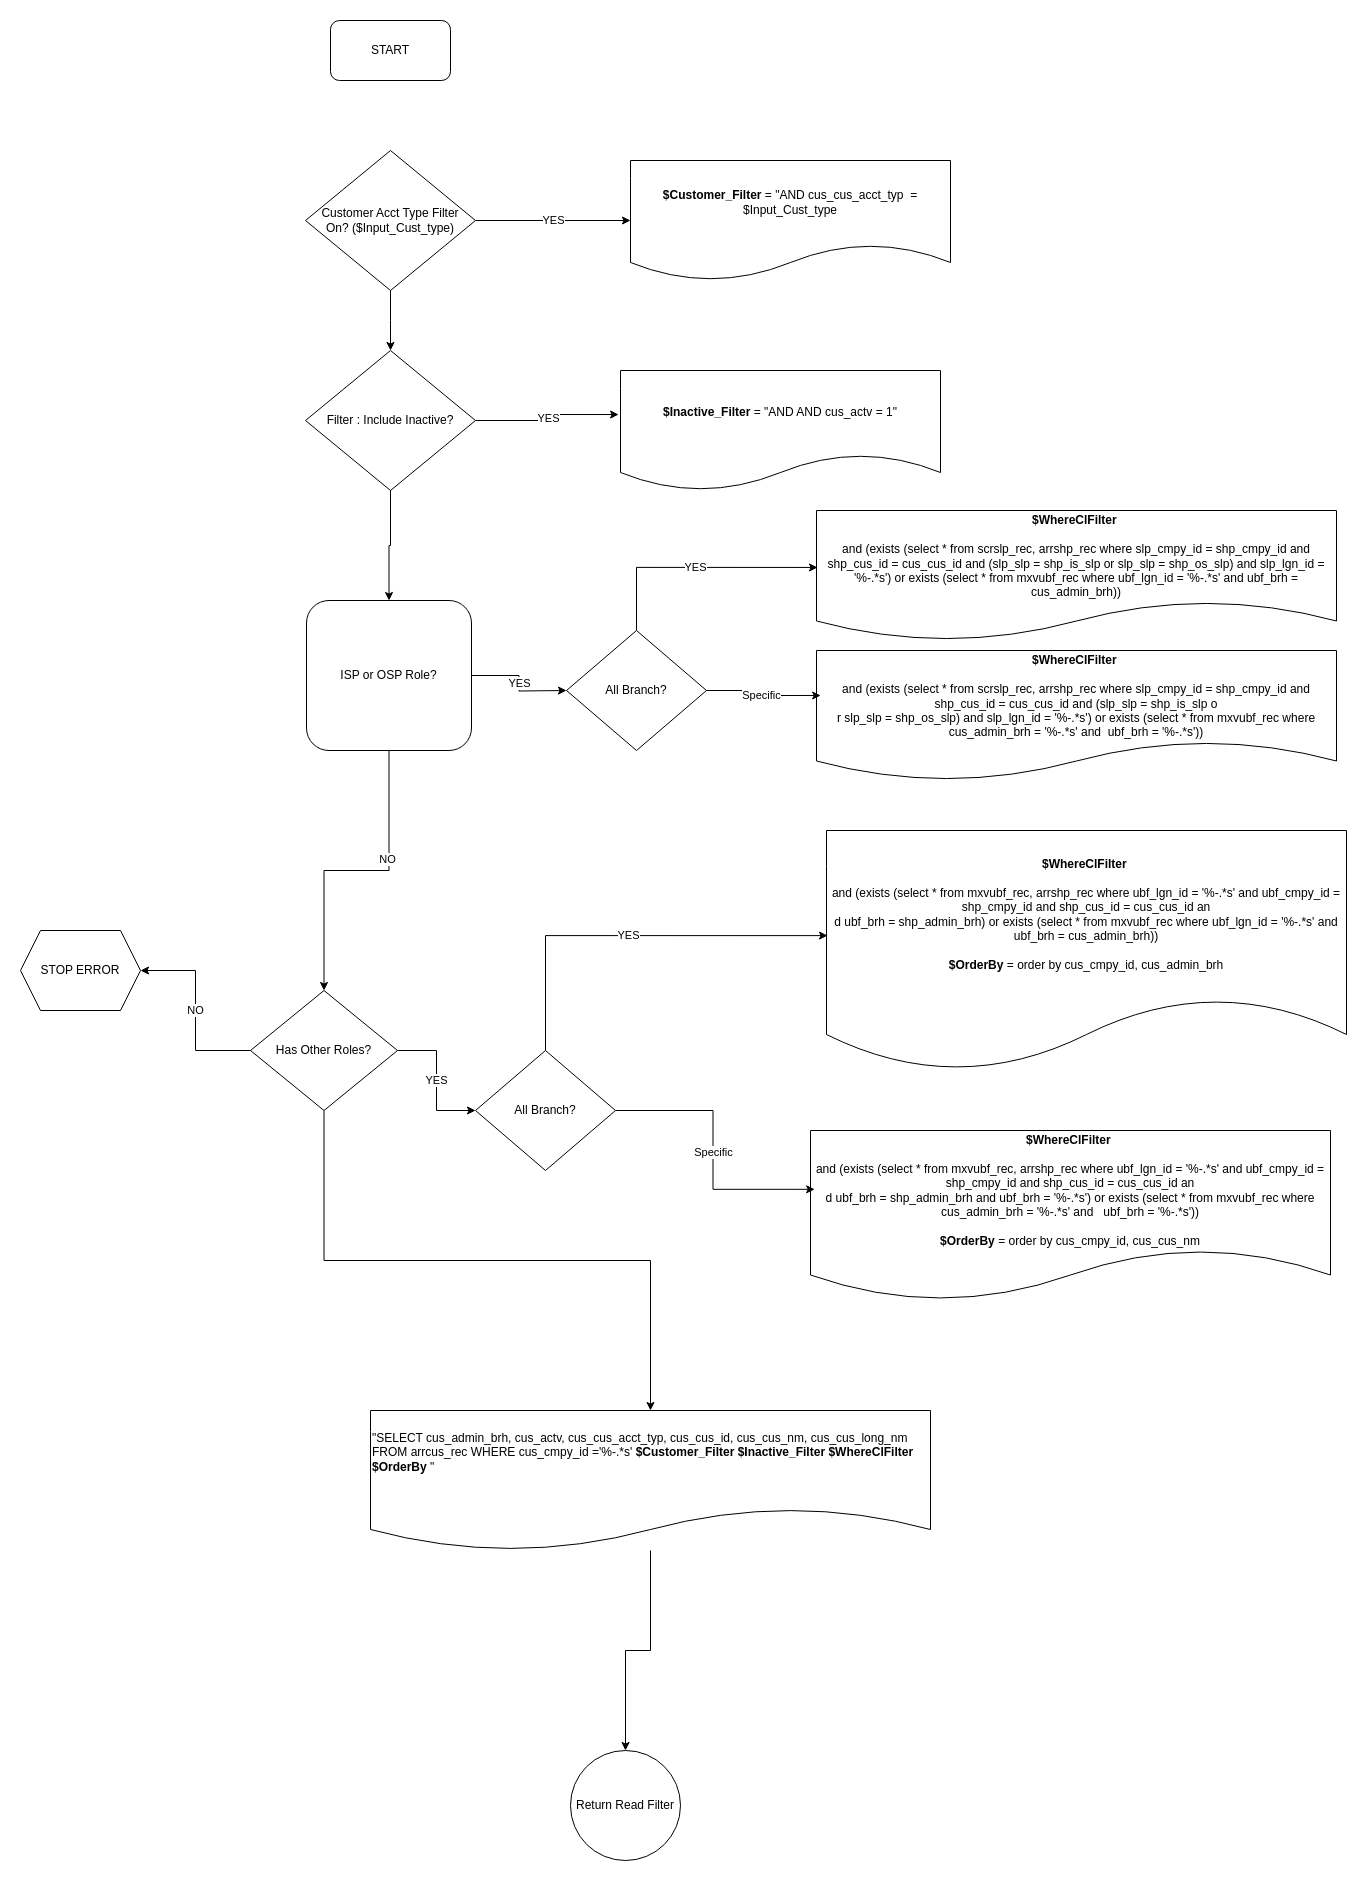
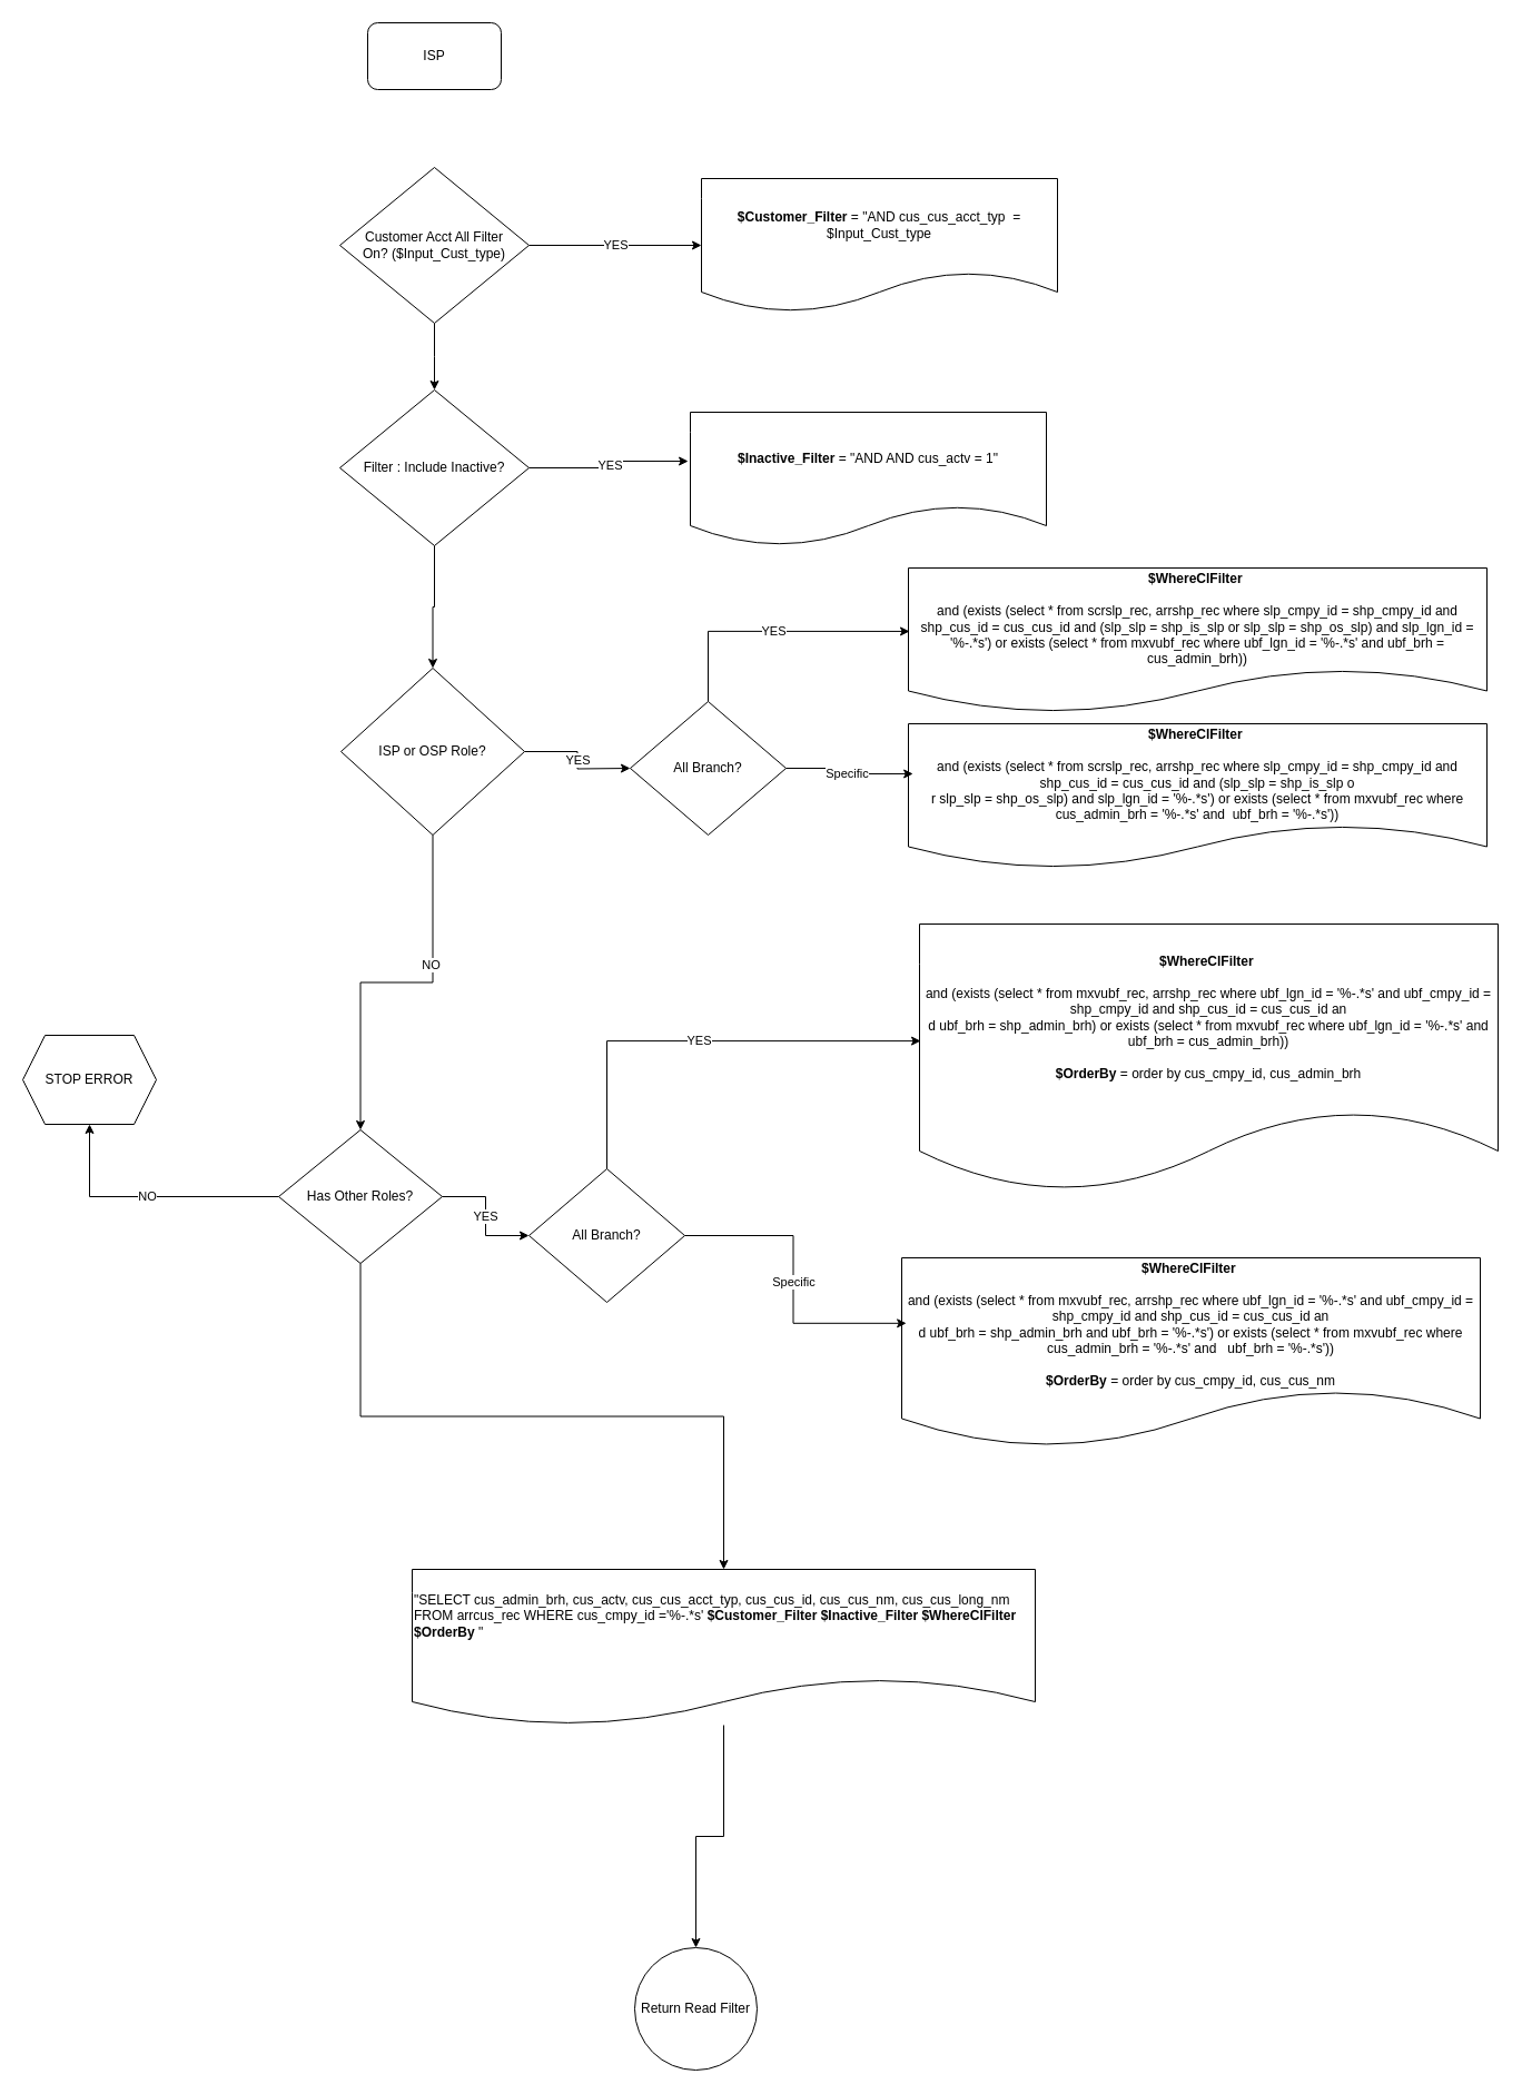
  <mxCell id="0" />
  <mxCell id="1" parent="0" />
- <mxCell id="2" value="START" style="rounded=1;whiteSpace=wrap;html=1;" vertex="1" parent="1"><mxGeometry x="330" y="20" width="120" height="60" as="geometry" /></mxCell>
+ <mxCell id="2" value="ISP" style="rounded=1;whiteSpace=wrap;html=1;" vertex="1" parent="1"><mxGeometry x="330" y="20" width="120" height="60" as="geometry" /></mxCell>
  <mxCell id="3" value="YES" style="edgeStyle=orthogonalEdgeStyle;rounded=0;orthogonalLoop=1;jettySize=auto;html=1;" edge="1" parent="1" source="5" target="6"><mxGeometry relative="1" as="geometry" /></mxCell>
  <mxCell id="4" style="edgeStyle=orthogonalEdgeStyle;rounded=0;orthogonalLoop=1;jettySize=auto;html=1;exitX=0.5;exitY=1;exitDx=0;exitDy=0;" edge="1" parent="1" source="5"><mxGeometry relative="1" as="geometry"><mxPoint x="390" y="350" as="targetPoint" /></mxGeometry></mxCell>
- <mxCell id="5" value="Customer Acct Type Filter&lt;br&gt;On? ($Input_Cust_type)" style="rhombus;whiteSpace=wrap;html=1;" vertex="1" parent="1"><mxGeometry x="305" y="150" width="170" height="140" as="geometry" /></mxCell>
+ <mxCell id="5" value="Customer Acct All Filter&lt;br&gt;On? ($Input_Cust_type)" style="rhombus;whiteSpace=wrap;html=1;" vertex="1" parent="1"><mxGeometry x="305" y="150" width="170" height="140" as="geometry" /></mxCell>
  <mxCell id="6" value="&lt;b&gt;$Customer_Filter&lt;/b&gt; = &quot;AND cus_cus_acct_typ&amp;nbsp; = $Input_Cust_type" style="shape=document;whiteSpace=wrap;html=1;boundedLbl=1;" vertex="1" parent="1"><mxGeometry x="630" y="160" width="320" height="120" as="geometry" /></mxCell>
  <mxCell id="7" value="Filter : Include Inactive?" style="rhombus;whiteSpace=wrap;html=1;" vertex="1" parent="1"><mxGeometry x="305" y="350" width="170" height="140" as="geometry" /></mxCell>
  <mxCell id="8" value="&lt;b&gt;$Inactive_Filter&lt;/b&gt; = &quot;AND AND cus_actv = 1&quot;" style="shape=document;whiteSpace=wrap;html=1;boundedLbl=1;" vertex="1" parent="1"><mxGeometry x="620" y="370" width="320" height="120" as="geometry" /></mxCell>
  <mxCell id="9" value="YES" style="edgeStyle=orthogonalEdgeStyle;rounded=0;orthogonalLoop=1;jettySize=auto;html=1;entryX=-0.006;entryY=0.367;entryDx=0;entryDy=0;entryPerimeter=0;" edge="1" parent="1" source="7" target="8"><mxGeometry relative="1" as="geometry" /></mxCell>
  <mxCell id="10" value="&lt;div&gt;&lt;b style=&quot;color: light-dark(rgb(0, 0, 0), rgb(255, 255, 255)); background-color: transparent; text-align: left;&quot;&gt;$WhereClFilter&lt;/b&gt;&amp;nbsp;&lt;br&gt;&lt;br&gt;and (exists (select * from scrslp_rec, arrshp_rec where slp_cmpy_id = shp_cmpy_id and shp_cus_id = cus_cus_id and (slp_slp = shp_is_slp o&lt;span style=&quot;text-align: left; background-color: transparent; color: light-dark(rgb(0, 0, 0), rgb(255, 255, 255));&quot;&gt;r slp_slp = shp_os_slp) and slp_lgn_id = '%-.*s') or exists (select * from mxvubf_rec where ubf_lgn_id = '%-.*s' and ubf_brh = cus_admin_brh))&lt;/span&gt;&lt;/div&gt;" style="shape=document;whiteSpace=wrap;html=1;boundedLbl=1;" vertex="1" parent="1"><mxGeometry x="816" y="510" width="520" height="130" as="geometry" /></mxCell>
  <mxCell id="11" value="YES" style="edgeStyle=orthogonalEdgeStyle;rounded=0;orthogonalLoop=1;jettySize=auto;html=1;exitX=1;exitY=0.5;exitDx=0;exitDy=0;" edge="1" parent="1" source="14"><mxGeometry relative="1" as="geometry"><mxPoint x="566" y="690" as="targetPoint" /></mxGeometry></mxCell>
  <mxCell id="12" style="edgeStyle=orthogonalEdgeStyle;rounded=0;orthogonalLoop=1;jettySize=auto;html=1;exitX=0.5;exitY=1;exitDx=0;exitDy=0;" edge="1" parent="1" source="14" target="19"><mxGeometry relative="1" as="geometry" /></mxCell>
  <mxCell id="13" value="NO" style="edgeLabel;html=1;align=center;verticalAlign=middle;resizable=0;points=[];" vertex="1" connectable="0" parent="12"><mxGeometry x="-0.294" y="-2" relative="1" as="geometry"><mxPoint as="offset" /></mxGeometry></mxCell>
- <mxCell id="14" value="ISP or OSP Role?" style="whiteSpace=wrap;html=1;rounded=1;" vertex="1" parent="1"><mxGeometry x="306" y="600" width="165" height="150" as="geometry" /></mxCell>
+ <mxCell id="14" value="ISP or OSP Role?" style="rhombus;whiteSpace=wrap;html=1;" vertex="1" parent="1"><mxGeometry x="306" y="600" width="165" height="150" as="geometry" /></mxCell>
  <mxCell id="15" style="edgeStyle=orthogonalEdgeStyle;rounded=0;orthogonalLoop=1;jettySize=auto;html=1;exitX=0.5;exitY=1;exitDx=0;exitDy=0;entryX=0.5;entryY=0;entryDx=0;entryDy=0;" edge="1" parent="1" source="7" target="14"><mxGeometry relative="1" as="geometry"><mxPoint x="391" y="645" as="sourcePoint" /></mxGeometry></mxCell>
  <mxCell id="16" value="YES" style="edgeStyle=orthogonalEdgeStyle;rounded=0;orthogonalLoop=1;jettySize=auto;html=1;" edge="1" parent="1" source="19" target="26"><mxGeometry relative="1" as="geometry" /></mxCell>
  <mxCell id="17" value="NO" style="edgeStyle=orthogonalEdgeStyle;rounded=0;orthogonalLoop=1;jettySize=auto;html=1;" edge="1" parent="1" source="19" target="29"><mxGeometry relative="1" as="geometry" /></mxCell>
  <mxCell id="18" style="edgeStyle=orthogonalEdgeStyle;rounded=0;orthogonalLoop=1;jettySize=auto;html=1;" edge="1" parent="1" source="19" target="31"><mxGeometry relative="1" as="geometry" /></mxCell>
- <mxCell id="19" value="Has Other Roles?" style="rhombus;whiteSpace=wrap;html=1;" vertex="1" parent="1"><mxGeometry x="250" y="990" width="147" height="120" as="geometry" /></mxCell>
+ <mxCell id="19" value="Has Other Roles?" style="rhombus;whiteSpace=wrap;html=1;" vertex="1" parent="1"><mxGeometry x="250" y="1015" width="147" height="120" as="geometry" /></mxCell>
  <mxCell id="20" value="&lt;div&gt;&lt;b style=&quot;color: light-dark(rgb(0, 0, 0), rgb(255, 255, 255)); background-color: transparent; text-align: left;&quot;&gt;$WhereClFilter&lt;/b&gt;&amp;nbsp;&lt;br&gt;&lt;br&gt;and (exists (select * from scrslp_rec, arrshp_rec where slp_cmpy_id = shp_cmpy_id and shp_cus_id = cus_cus_id and (slp_slp = shp_is_slp o&lt;/div&gt;&lt;div&gt;r slp_slp = shp_os_slp) and slp_lgn_id = '%-.*s') or exists (select * from mxvubf_rec where cus_admin_brh = '%-.*s' and&amp;nbsp; ubf_brh = '%-.*s'))&lt;/div&gt;" style="shape=document;whiteSpace=wrap;html=1;boundedLbl=1;" vertex="1" parent="1"><mxGeometry x="816" y="650" width="520" height="130" as="geometry" /></mxCell>
  <mxCell id="21" value="All Branch?" style="rhombus;whiteSpace=wrap;html=1;" vertex="1" parent="1"><mxGeometry x="566" y="630" width="140" height="120" as="geometry" /></mxCell>
  <mxCell id="22" value="YES" style="edgeStyle=orthogonalEdgeStyle;rounded=0;orthogonalLoop=1;jettySize=auto;html=1;exitX=0.5;exitY=0;exitDx=0;exitDy=0;entryX=0.002;entryY=0.438;entryDx=0;entryDy=0;entryPerimeter=0;" edge="1" parent="1" source="21" target="10"><mxGeometry relative="1" as="geometry" /></mxCell>
  <mxCell id="23" value="Specific" style="edgeStyle=orthogonalEdgeStyle;rounded=0;orthogonalLoop=1;jettySize=auto;html=1;exitX=1;exitY=0.5;exitDx=0;exitDy=0;entryX=0.008;entryY=0.346;entryDx=0;entryDy=0;entryPerimeter=0;" edge="1" parent="1" source="21" target="20"><mxGeometry relative="1" as="geometry" /></mxCell>
  <mxCell id="24" value="&lt;div&gt;&lt;b style=&quot;color: light-dark(rgb(0, 0, 0), rgb(255, 255, 255)); background-color: transparent; text-align: left;&quot;&gt;$WhereClFilter&lt;/b&gt;&amp;nbsp;&lt;br&gt;&lt;br&gt;and (exists (select * from mxvubf_rec, arrshp_rec where ubf_lgn_id = '%-.*s' and ubf_cmpy_id = shp_cmpy_id and shp_cus_id = cus_cus_id an&lt;/div&gt;&lt;div&gt;d ubf_brh = shp_admin_brh) or exists (select * from mxvubf_rec where ubf_lgn_id = '%-.*s' and ubf_brh = cus_admin_brh))&lt;/div&gt;&lt;div&gt;&lt;br&gt;&lt;/div&gt;&lt;div&gt;&lt;b&gt;$OrderBy&lt;/b&gt;&amp;nbsp;=&amp;nbsp;&lt;span style=&quot;background-color: transparent;&quot;&gt;order by cus_cmpy_id, cus_admin_br&lt;/span&gt;&lt;span style=&quot;background-color: transparent; color: light-dark(rgb(0, 0, 0), rgb(255, 255, 255));&quot;&gt;h&lt;/span&gt;&lt;/div&gt;" style="shape=document;whiteSpace=wrap;html=1;boundedLbl=1;" vertex="1" parent="1"><mxGeometry x="826" y="830" width="520" height="240" as="geometry" /></mxCell>
  <mxCell id="25" value="&lt;div&gt;&lt;b style=&quot;background-color: transparent; color: light-dark(rgb(0, 0, 0), rgb(255, 255, 255)); text-align: left;&quot;&gt;$WhereClFilter&lt;/b&gt;&amp;nbsp;&lt;br&gt;&lt;br&gt;and (exists (select * from mxvubf_rec, arrshp_rec where ubf_lgn_id = '%-.*s' and ubf_cmpy_id = shp_cmpy_id and shp_cus_id = cus_cus_id an&lt;/div&gt;&lt;div&gt;d ubf_brh = shp_admin_brh and ubf_brh = '%-.*s') or exists (select * from mxvubf_rec where cus_admin_brh = '%-.*s' and&amp;nbsp; &amp;nbsp;ubf_brh = '%-.*s'))&lt;/div&gt;&lt;div&gt;&lt;br&gt;&lt;/div&gt;&lt;div&gt;&lt;b&gt;$OrderBy&lt;/b&gt; =&amp;nbsp;order by cus_cmpy_id, cus_cus_nm&lt;/div&gt;" style="shape=document;whiteSpace=wrap;html=1;boundedLbl=1;" vertex="1" parent="1"><mxGeometry x="810" y="1130" width="520" height="170" as="geometry" /></mxCell>
  <mxCell id="26" value="All Branch?" style="rhombus;whiteSpace=wrap;html=1;" vertex="1" parent="1"><mxGeometry x="475" y="1050" width="140" height="120" as="geometry" /></mxCell>
  <mxCell id="27" value="YES" style="edgeStyle=orthogonalEdgeStyle;rounded=0;orthogonalLoop=1;jettySize=auto;html=1;exitX=0.5;exitY=0;exitDx=0;exitDy=0;entryX=0.002;entryY=0.438;entryDx=0;entryDy=0;entryPerimeter=0;" edge="1" parent="1" source="26" target="24"><mxGeometry relative="1" as="geometry" /></mxCell>
  <mxCell id="28" value="Specific" style="edgeStyle=orthogonalEdgeStyle;rounded=0;orthogonalLoop=1;jettySize=auto;html=1;exitX=1;exitY=0.5;exitDx=0;exitDy=0;entryX=0.008;entryY=0.346;entryDx=0;entryDy=0;entryPerimeter=0;" edge="1" parent="1" source="26" target="25"><mxGeometry relative="1" as="geometry" /></mxCell>
  <mxCell id="29" value="STOP ERROR" style="shape=hexagon;perimeter=hexagonPerimeter2;whiteSpace=wrap;html=1;fixedSize=1;" vertex="1" parent="1"><mxGeometry x="20" y="930" width="120" height="80" as="geometry" /></mxCell>
  <mxCell id="30" style="edgeStyle=orthogonalEdgeStyle;rounded=0;orthogonalLoop=1;jettySize=auto;html=1;" edge="1" parent="1" source="31" target="32"><mxGeometry relative="1" as="geometry" /></mxCell>
  <mxCell id="31" value="&lt;div&gt;&quot;&lt;span style=&quot;background-color: transparent;&quot;&gt;SELECT cus_admin_brh, cus_actv, cus_cus_acct_typ, cus_cus_id, cus_cus_nm, cus_cus_long_nm&amp;nbsp; FROM arrcus_rec WHERE cus_cmpy_id ='%-.*s'&amp;nbsp;&lt;/span&gt;&lt;b style=&quot;background-color: transparent; color: light-dark(rgb(0, 0, 0), rgb(255, 255, 255)); text-align: center;&quot;&gt;$Customer_Filter&amp;nbsp;&lt;/b&gt;&lt;b style=&quot;text-align: center;&quot;&gt;$Inactive_Filter $&lt;/b&gt;&lt;b style=&quot;background-color: transparent; color: light-dark(rgb(0, 0, 0), rgb(255, 255, 255));&quot;&gt;WhereClFilter&amp;nbsp; &lt;/b&gt;&lt;span style=&quot;text-align: center; background-color: transparent; color: light-dark(rgb(0, 0, 0), rgb(255, 255, 255));&quot;&gt;&lt;b&gt;$OrderBy&lt;/b&gt;&lt;/span&gt;&lt;span style=&quot;background-color: transparent; color: light-dark(rgb(0, 0, 0), rgb(255, 255, 255));&quot;&gt;&amp;nbsp;&quot;&lt;/span&gt;&lt;/div&gt;&lt;div&gt;&lt;br&gt;&lt;/div&gt;" style="shape=document;html=1;boundedLbl=1;whiteSpace=wrap;align=left;" vertex="1" parent="1"><mxGeometry x="370" y="1410" width="560" height="140" as="geometry" /></mxCell>
  <mxCell id="32" value="Return Read Filter" style="ellipse;whiteSpace=wrap;html=1;aspect=fixed;" vertex="1" parent="1"><mxGeometry x="570" y="1750" width="110" height="110" as="geometry" /></mxCell>
